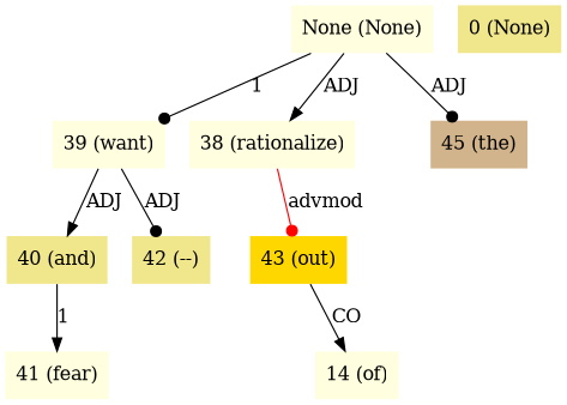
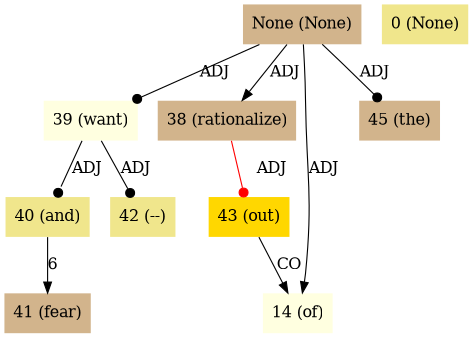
  digraph {
    node [color=blue fillcolor=tan shape=plaintext style=filled]
    edge [arrowhead=normal dir=forward]
-   n1 [fillcolor=lightyellow label="None (None)"]
+   n1 [label="None (None)"]
    n2 [color=black fillcolor=lightyellow label="39 (want)"]
-   n3 [fillcolor=lightyellow label="38 (rationalize)"]
+   n3 [label="38 (rationalize)"]
    n4 [color=black fillcolor=lightyellow label="14 (of)"]
    n5 [color=black label="45 (the)"]
    n6 [fillcolor=khaki label="40 (and)"]
    n7 [fillcolor=khaki label="42 (--)"]
    n8 [color=black fillcolor=gold label="43 (out)"]
-   n9 [color=deeppink fillcolor=lightyellow label="41 (fear)"]
+   n9 [color=deeppink label="41 (fear)"]
    n10 [fillcolor=khaki label="0 (None)"]
-   n1 -> n2 [arrowhead=dot label=1]
+   n1 -> n2 [arrowhead=dot label=ADJ]
    n1 -> n3 [label=ADJ]
+   n1 -> n4 [label=ADJ]
    n1 -> n5 [arrowhead=dot label=ADJ]
-   n2 -> n6 [label=ADJ]
+   n2 -> n6 [arrowhead=dot label=ADJ]
    n2 -> n7 [arrowhead=dot label=ADJ]
-   n3 -> n8 [arrowhead=dot color=red label=advmod]
-   n6 -> n9 [label=1]
+   n3 -> n8 [arrowhead=dot color=red label=ADJ]
+   n6 -> n9 [label=6]
    n8 -> n4 [label=CO]
  }
